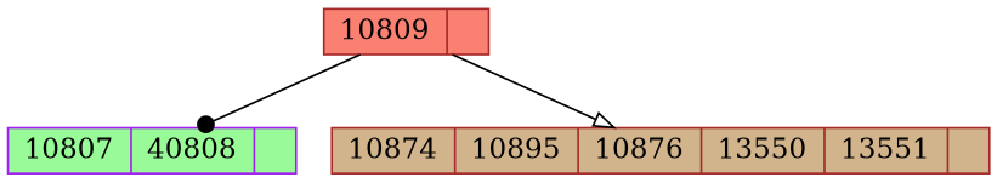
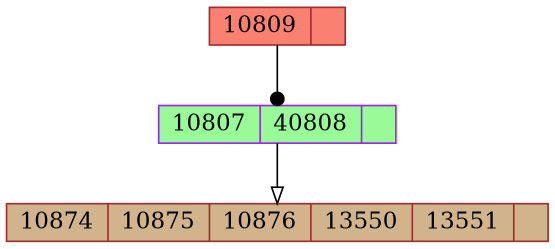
  digraph {
    node [color=brown shape=record style=filled]
    n1 [fillcolor=salmon height=.1 label="<f0>10809|"]
    n2 [color=purple fillcolor=palegreen height=.1 label="<f0>10807|<f1>40808|"]
-   n3 [fillcolor=tan height=.1 label="<f0>10874|<f1>10895|<f2>10876|<f3>13550|<f4>13551|"]
+   n3 [fillcolor=tan height=.1 label="<f0>10874|<f1>10875|<f2>10876|<f3>13550|<f4>13551|"]
    n1 -> n2 [arrowhead=dot]
-   n1 -> n3 [arrowhead=onormal]
+   n2 -> n3 [arrowhead=onormal]
  }
